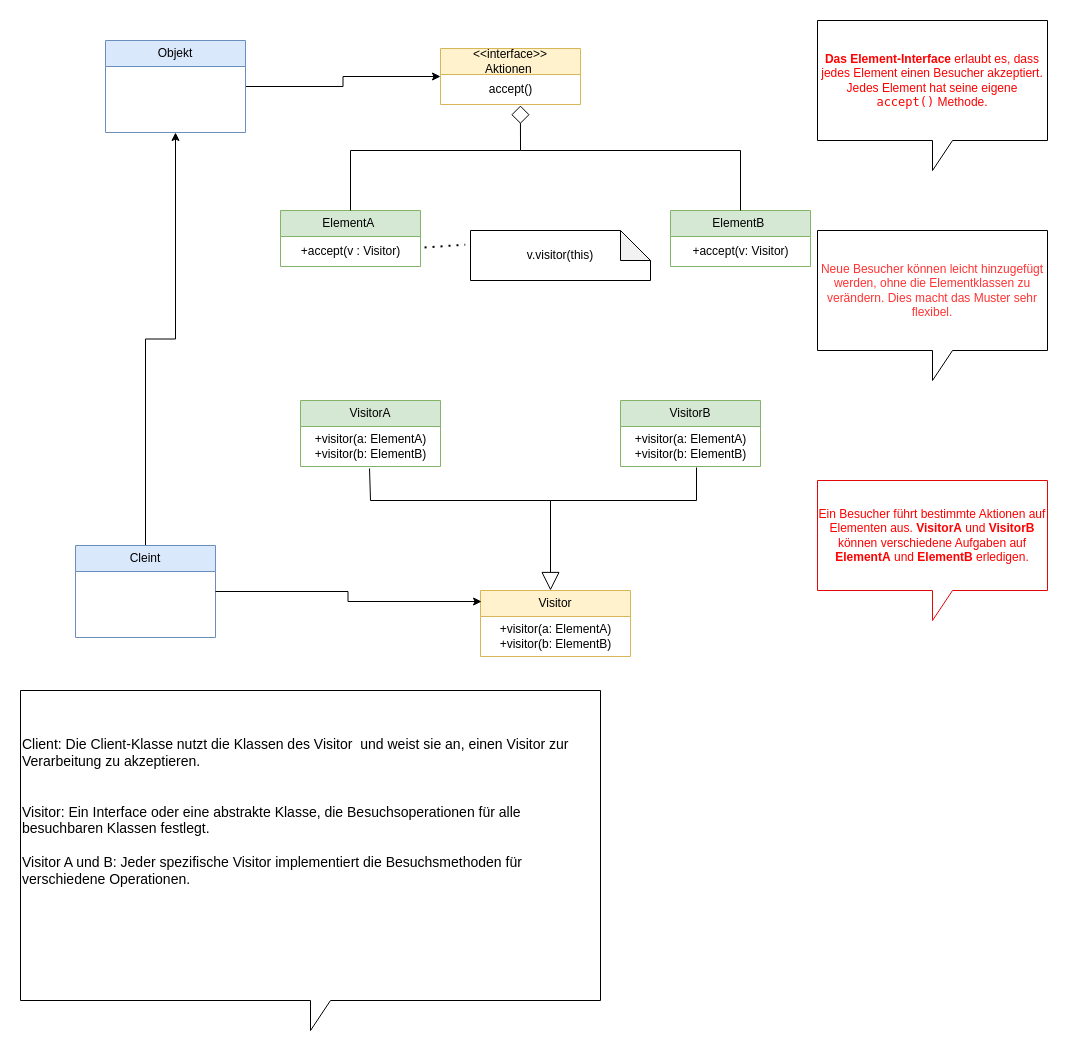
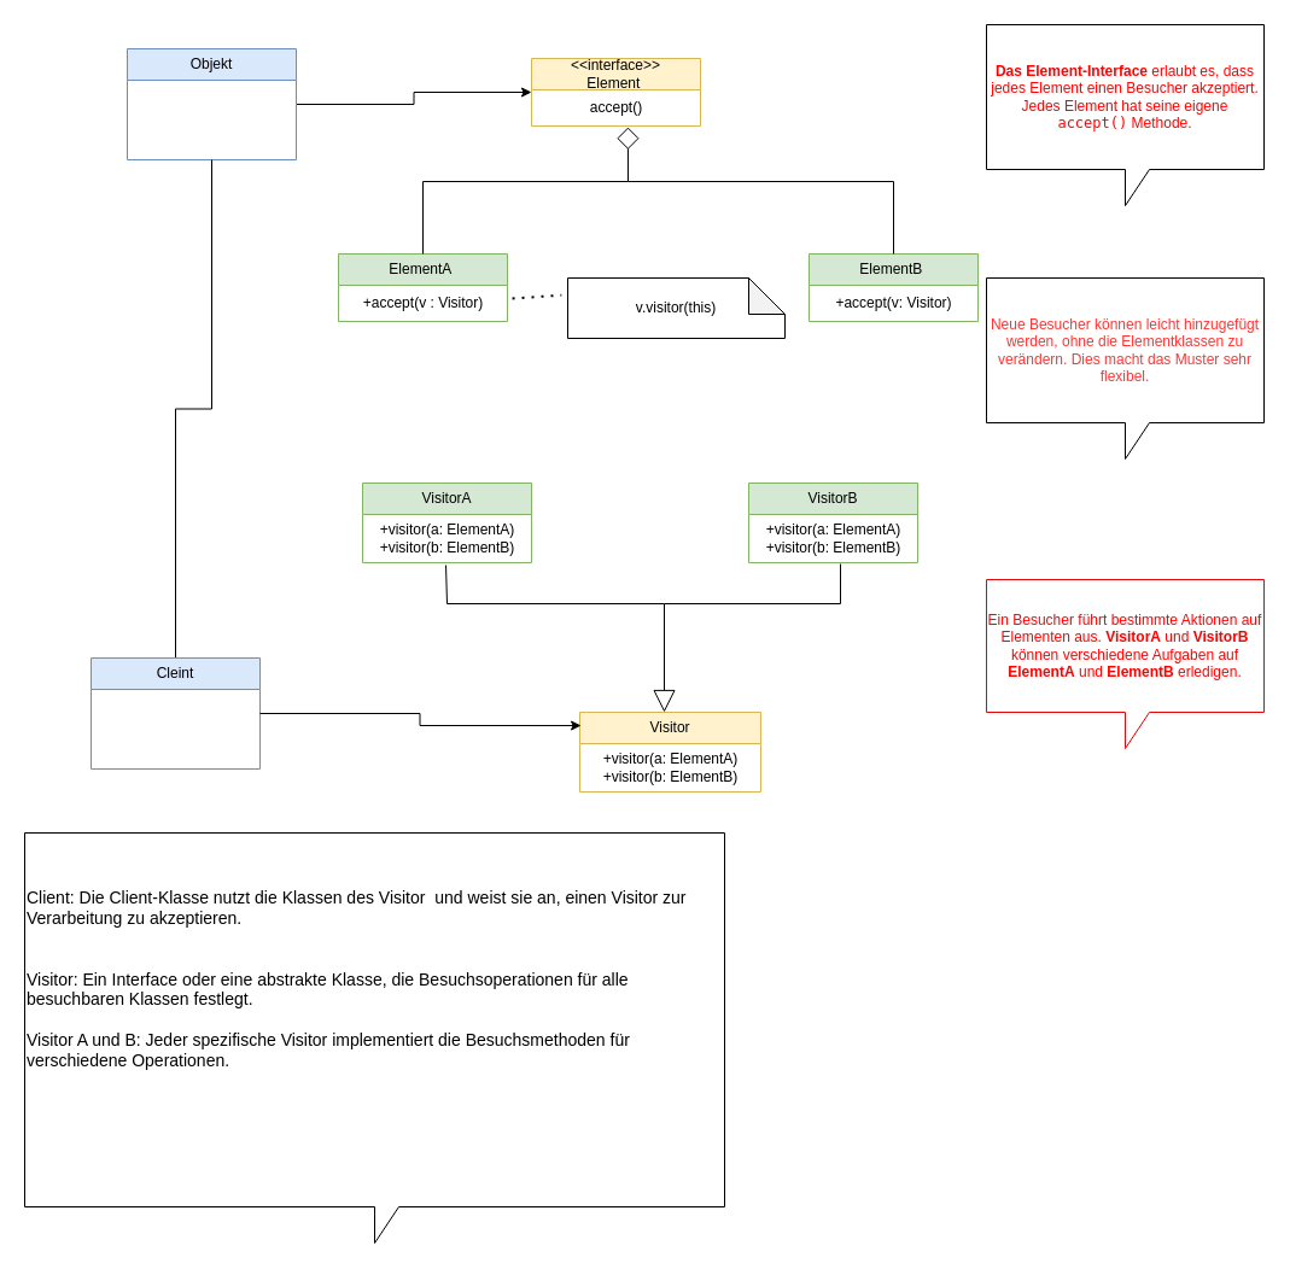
  <mxCell id="0" />
  <mxCell id="1" parent="0" />
  <mxCell id="2" value="" style="edgeStyle=orthogonalEdgeStyle;rounded=0;orthogonalLoop=1;jettySize=auto;html=1;" parent="1" source="3" target="6" edge="1"><mxGeometry relative="1" as="geometry" /></mxCell>
  <mxCell id="3" value="Objekt" style="swimlane;fontStyle=0;childLayout=stackLayout;horizontal=1;startSize=26;fillColor=#dae8fc;horizontalStack=0;resizeParent=1;resizeParentMax=0;resizeLast=0;collapsible=1;marginBottom=0;whiteSpace=wrap;html=1;strokeColor=#6c8ebf;" parent="1" vertex="1"><mxGeometry x="105" y="40" width="140" height="92" as="geometry" /></mxCell>
- <mxCell id="4" style="edgeStyle=orthogonalEdgeStyle;rounded=0;orthogonalLoop=1;jettySize=auto;html=1;exitX=0.5;exitY=0;exitDx=0;exitDy=0;entryX=0.5;entryY=1;entryDx=0;entryDy=0;" parent="1" source="5" target="3" edge="1"><mxGeometry relative="1" as="geometry"><mxPoint x="160" y="138" as="targetPoint" /></mxGeometry></mxCell>
+ <mxCell id="4" style="edgeStyle=orthogonalEdgeStyle;rounded=0;orthogonalLoop=1;jettySize=auto;html=1;exitX=0.5;exitY=0;exitDx=0;exitDy=0;entryX=0.5;entryY=1;entryDx=0;entryDy=0;endArrow=none;" parent="1" source="5" target="3" edge="1"><mxGeometry relative="1" as="geometry"><mxPoint x="160" y="138" as="targetPoint" /></mxGeometry></mxCell>
  <mxCell id="5" value="Cleint" style="swimlane;fontStyle=0;childLayout=stackLayout;horizontal=1;startSize=26;fillColor=#dae8fc;horizontalStack=0;resizeParent=1;resizeParentMax=0;resizeLast=0;collapsible=1;marginBottom=0;whiteSpace=wrap;html=1;strokeColor=#6c8ebf;" parent="1" vertex="1"><mxGeometry x="75" y="545" width="140" height="92" as="geometry" /></mxCell>
- <mxCell id="6" value="&lt;div&gt;&amp;lt;&amp;lt;interface&amp;gt;&amp;gt;&lt;/div&gt;Aktionen&amp;nbsp;" style="swimlane;fontStyle=0;childLayout=stackLayout;horizontal=1;startSize=26;fillColor=#fff2cc;horizontalStack=0;resizeParent=1;resizeParentMax=0;resizeLast=0;collapsible=1;marginBottom=0;whiteSpace=wrap;html=1;strokeColor=#d6b656;" parent="1" vertex="1"><mxGeometry x="440" y="48" width="140" height="56" as="geometry" /></mxCell>
+ <mxCell id="6" value="&lt;div&gt;&amp;lt;&amp;lt;interface&amp;gt;&amp;gt;&lt;/div&gt;Element&amp;nbsp;" style="swimlane;fontStyle=0;childLayout=stackLayout;horizontal=1;startSize=26;fillColor=#fff2cc;horizontalStack=0;resizeParent=1;resizeParentMax=0;resizeLast=0;collapsible=1;marginBottom=0;whiteSpace=wrap;html=1;strokeColor=#d6b656;" parent="1" vertex="1"><mxGeometry x="440" y="48" width="140" height="56" as="geometry" /></mxCell>
  <mxCell id="7" value="accept()" style="text;html=1;align=center;verticalAlign=middle;resizable=0;points=[];autosize=1;strokeColor=none;fillColor=none;" parent="6" vertex="1"><mxGeometry y="26" width="140" height="30" as="geometry" /></mxCell>
  <mxCell id="8" value="ElementA&amp;nbsp;" style="swimlane;fontStyle=0;childLayout=stackLayout;horizontal=1;startSize=26;fillColor=#d5e8d4;horizontalStack=0;resizeParent=1;resizeParentMax=0;resizeLast=0;collapsible=1;marginBottom=0;whiteSpace=wrap;html=1;strokeColor=#82b366;" parent="1" vertex="1"><mxGeometry x="280" y="210" width="140" height="56" as="geometry" /></mxCell>
  <mxCell id="9" value="+accept(v : Visitor)" style="text;html=1;align=center;verticalAlign=middle;resizable=0;points=[];autosize=1;strokeColor=none;fillColor=none;" parent="8" vertex="1"><mxGeometry y="26" width="140" height="30" as="geometry" /></mxCell>
  <mxCell id="10" value="ElementB&amp;nbsp;" style="swimlane;fontStyle=0;childLayout=stackLayout;horizontal=1;startSize=26;fillColor=#d5e8d4;horizontalStack=0;resizeParent=1;resizeParentMax=0;resizeLast=0;collapsible=1;marginBottom=0;whiteSpace=wrap;html=1;strokeColor=#82b366;" parent="1" vertex="1"><mxGeometry x="670" y="210" width="140" height="56" as="geometry" /></mxCell>
  <mxCell id="11" value="+accept(v: Visitor)" style="text;html=1;align=center;verticalAlign=middle;resizable=0;points=[];autosize=1;strokeColor=none;fillColor=none;" parent="10" vertex="1"><mxGeometry y="26" width="140" height="30" as="geometry" /></mxCell>
  <mxCell id="12" value="" style="endArrow=diamond;endSize=16;endFill=0;html=1;rounded=0;exitX=0.5;exitY=0;exitDx=0;exitDy=0;entryX=0.571;entryY=1.033;entryDx=0;entryDy=0;entryPerimeter=0;" parent="1" source="10" target="7" edge="1"><mxGeometry width="160" relative="1" as="geometry"><mxPoint x="710" y="270" as="sourcePoint" /><mxPoint x="550" y="400" as="targetPoint" /><Array as="points"><mxPoint x="740" y="150" /><mxPoint x="520" y="150" /></Array></mxGeometry></mxCell>
  <mxCell id="13" value="" style="endArrow=none;html=1;rounded=0;exitX=0.5;exitY=0;exitDx=0;exitDy=0;" parent="1" source="8" edge="1"><mxGeometry width="50" height="50" relative="1" as="geometry"><mxPoint x="500" y="440" as="sourcePoint" /><mxPoint x="520" y="150" as="targetPoint" /><Array as="points"><mxPoint x="350" y="150" /></Array></mxGeometry></mxCell>
  <mxCell id="14" value="Visitor" style="swimlane;fontStyle=0;childLayout=stackLayout;horizontal=1;startSize=26;fillColor=#fff2cc;horizontalStack=0;resizeParent=1;resizeParentMax=0;resizeLast=0;collapsible=1;marginBottom=0;whiteSpace=wrap;html=1;strokeColor=#d6b656;" parent="1" vertex="1"><mxGeometry x="480" y="590" width="150" height="66" as="geometry" /></mxCell>
  <mxCell id="15" value="+visitor(a: ElementA)&lt;div&gt;+visitor(b: ElementB)&lt;/div&gt;" style="text;html=1;align=center;verticalAlign=middle;resizable=0;points=[];autosize=1;strokeColor=none;fillColor=none;" parent="14" vertex="1"><mxGeometry y="26" width="150" height="40" as="geometry" /></mxCell>
  <mxCell id="16" value="VisitorA" style="swimlane;fontStyle=0;childLayout=stackLayout;horizontal=1;startSize=26;fillColor=#d5e8d4;horizontalStack=0;resizeParent=1;resizeParentMax=0;resizeLast=0;collapsible=1;marginBottom=0;whiteSpace=wrap;html=1;strokeColor=#82b366;" parent="1" vertex="1"><mxGeometry x="300" y="400" width="140" height="66" as="geometry" /></mxCell>
  <mxCell id="17" value="+visitor(a: ElementA)&lt;div&gt;+visitor(b: ElementB)&lt;/div&gt;" style="text;html=1;align=center;verticalAlign=middle;resizable=0;points=[];autosize=1;strokeColor=none;fillColor=none;" parent="16" vertex="1"><mxGeometry y="26" width="140" height="40" as="geometry" /></mxCell>
  <mxCell id="18" value="VisitorB" style="swimlane;fontStyle=0;childLayout=stackLayout;horizontal=1;startSize=26;fillColor=#d5e8d4;horizontalStack=0;resizeParent=1;resizeParentMax=0;resizeLast=0;collapsible=1;marginBottom=0;whiteSpace=wrap;html=1;strokeColor=#82b366;" parent="1" vertex="1"><mxGeometry x="620" y="400" width="140" height="66" as="geometry" /></mxCell>
  <mxCell id="19" value="+visitor(a: ElementA)&lt;div&gt;+visitor(b: ElementB)&lt;/div&gt;" style="text;html=1;align=center;verticalAlign=middle;resizable=0;points=[];autosize=1;strokeColor=none;fillColor=none;" parent="18" vertex="1"><mxGeometry y="26" width="140" height="40" as="geometry" /></mxCell>
  <mxCell id="20" value="" style="endArrow=block;endSize=16;endFill=0;html=1;rounded=0;exitX=0.543;exitY=1.025;exitDx=0;exitDy=0;exitPerimeter=0;" parent="1" source="19" edge="1"><mxGeometry width="160" relative="1" as="geometry"><mxPoint x="700.98" y="468.68" as="sourcePoint" /><mxPoint x="550" y="590" as="targetPoint" /><Array as="points"><mxPoint x="696" y="500" /><mxPoint x="550" y="500" /></Array></mxGeometry></mxCell>
  <mxCell id="21" value="" style="endArrow=none;html=1;rounded=0;exitX=0.493;exitY=1.05;exitDx=0;exitDy=0;exitPerimeter=0;" parent="1" source="17" edge="1"><mxGeometry width="50" height="50" relative="1" as="geometry"><mxPoint x="500" y="630" as="sourcePoint" /><mxPoint x="550" y="500" as="targetPoint" /><Array as="points"><mxPoint x="370" y="500" /></Array></mxGeometry></mxCell>
  <mxCell id="22" value="v.visitor(this)" style="shape=note;whiteSpace=wrap;html=1;backgroundOutline=1;darkOpacity=0.05;" parent="1" vertex="1"><mxGeometry x="470" y="230" width="180" height="50" as="geometry" /></mxCell>
  <mxCell id="23" value="" style="endArrow=none;dashed=1;html=1;dashPattern=1 3;strokeWidth=2;rounded=0;entryX=-0.029;entryY=0.283;entryDx=0;entryDy=0;entryPerimeter=0;exitX=1.029;exitY=0.367;exitDx=0;exitDy=0;exitPerimeter=0;" parent="1" source="9" target="22" edge="1"><mxGeometry width="50" height="50" relative="1" as="geometry"><mxPoint x="360" y="350" as="sourcePoint" /><mxPoint x="410" y="300" as="targetPoint" /></mxGeometry></mxCell>
  <mxCell id="24" value="&lt;font style=&quot;font-size: 14px;&quot;&gt;Client: Die Client-Klasse nutzt die Klassen des Visitor&amp;nbsp;&lt;/font&gt;&lt;span style=&quot;background-color: initial; font-size: 14px;&quot;&gt;&amp;nbsp;und weist sie an, einen Visitor zur Verarbeitung zu akzeptieren.&lt;/span&gt;&lt;div&gt;&lt;div&gt;&lt;div&gt;&lt;font style=&quot;font-size: 14px;&quot;&gt;&lt;br&gt;&lt;/font&gt;&lt;/div&gt;&lt;div&gt;&lt;font style=&quot;font-size: 14px;&quot;&gt;&lt;br&gt;Visitor: Ein Interface oder eine abstrakte Klasse, die Besuchsoperationen für alle besuchbaren Klassen festlegt.&lt;/font&gt;&lt;/div&gt;&lt;div&gt;&lt;span style=&quot;font-size: 14px; background-color: initial;&quot;&gt;&lt;br&gt;&lt;/span&gt;&lt;/div&gt;&lt;div&gt;&lt;span style=&quot;font-size: 14px; background-color: initial;&quot;&gt;Visitor A und B: Jeder spezifische Visitor implementiert die Besuchsmethoden für verschiedene Operationen.&lt;/span&gt;&lt;br&gt;&lt;/div&gt;&lt;div&gt;&lt;font style=&quot;font-size: 14px;&quot;&gt;&lt;br&gt;&lt;/font&gt;&lt;/div&gt;&lt;div&gt;&lt;font style=&quot;font-size: 14px;&quot;&gt;&lt;br&gt;&lt;/font&gt;&lt;/div&gt;&lt;div&gt;&lt;font style=&quot;font-size: 14px;&quot;&gt;&lt;br&gt;&lt;br&gt;&lt;/font&gt;&lt;/div&gt;&lt;/div&gt;&lt;/div&gt;" style="shape=callout;whiteSpace=wrap;html=1;perimeter=calloutPerimeter;align=left;" parent="1" vertex="1"><mxGeometry x="20" y="690" width="580" height="340" as="geometry" /></mxCell>
  <mxCell id="25" style="edgeStyle=orthogonalEdgeStyle;rounded=0;orthogonalLoop=1;jettySize=auto;html=1;exitX=1;exitY=0.5;exitDx=0;exitDy=0;entryX=0.007;entryY=0.167;entryDx=0;entryDy=0;entryPerimeter=0;" parent="1" source="5" target="14" edge="1"><mxGeometry relative="1" as="geometry" /></mxCell>
  <mxCell id="26" value="&lt;font color=&quot;#ff0000&quot;&gt;&lt;strong&gt;Das Element-Interface&lt;/strong&gt; erlaubt es, dass jedes Element einen Besucher akzeptiert. Jedes Element hat seine eigene &lt;code&gt;accept()&lt;/code&gt; Methode.&lt;/font&gt;" style="shape=callout;whiteSpace=wrap;html=1;perimeter=calloutPerimeter;" parent="1" vertex="1"><mxGeometry x="817" y="20" width="230" height="150" as="geometry" /></mxCell>
  <mxCell id="27" value="&lt;font color=&quot;#ff0000&quot;&gt;Ein Besucher führt bestimmte Aktionen auf Elementen aus. &lt;strong style=&quot;&quot;&gt;VisitorA&lt;/strong&gt; und &lt;strong style=&quot;&quot;&gt;VisitorB&lt;/strong&gt; können verschiedene Aufgaben auf &lt;strong style=&quot;&quot;&gt;ElementA&lt;/strong&gt; und &lt;strong style=&quot;&quot;&gt;ElementB&lt;/strong&gt; erledigen.&lt;/font&gt;" style="shape=callout;whiteSpace=wrap;html=1;perimeter=calloutPerimeter;strokeColor=#e40707;" parent="1" vertex="1"><mxGeometry x="817" y="480" width="230" height="140" as="geometry" /></mxCell>
  <mxCell id="28" value="&lt;font color=&quot;#ff3333&quot;&gt;Neue Besucher können leicht hinzugefügt werden, ohne die Elementklassen zu verändern. Dies macht das Muster sehr flexibel.&lt;/font&gt;" style="shape=callout;whiteSpace=wrap;html=1;perimeter=calloutPerimeter;" parent="1" vertex="1"><mxGeometry x="817" y="230" width="230" height="150" as="geometry" /></mxCell>
